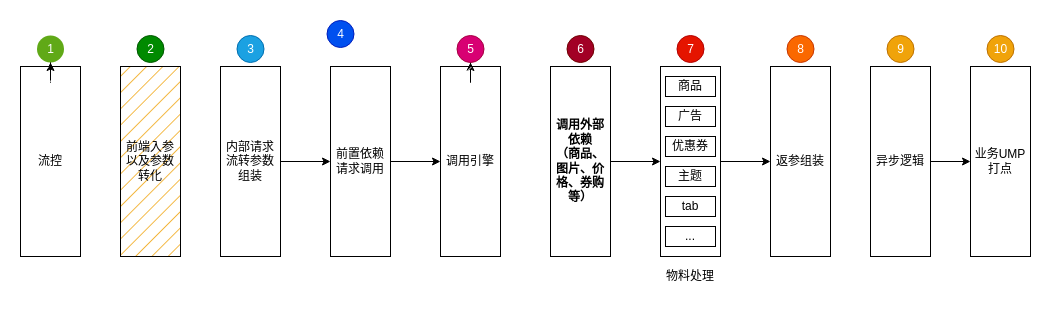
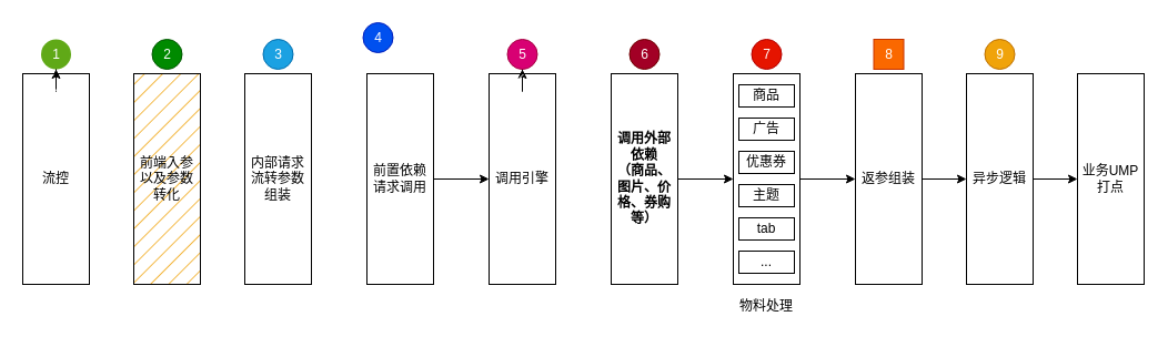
  <mxCell id="0" />
  <mxCell id="1" parent="0" />
  <mxCell id="2" value="" style="edgeStyle=orthogonalEdgeStyle;rounded=0;orthogonalLoop=1;jettySize=auto;html=1;" edge="1" parent="1" source="3" target="27"><mxGeometry relative="1" as="geometry" /></mxCell>
  <mxCell id="3" value="流控" style="rounded=0;whiteSpace=wrap;html=1;fillStyle=hatch;" vertex="1" parent="1"><mxGeometry x="20" y="66" width="60" height="190" as="geometry" /></mxCell>
  <mxCell id="4" value="前端入参以及参数转化" style="rounded=0;whiteSpace=wrap;html=1;fillStyle=hatch;fillColor=#f0a30a;" vertex="1" parent="1"><mxGeometry x="120" y="66" width="60" height="190" as="geometry" /></mxCell>
- <mxCell id="5" value="" style="edgeStyle=orthogonalEdgeStyle;rounded=0;orthogonalLoop=1;jettySize=auto;html=1;" edge="1" parent="1" source="6" target="8"><mxGeometry relative="1" as="geometry" /></mxCell>
  <mxCell id="6" value="内部请求流转参数&lt;br&gt;组装" style="rounded=0;whiteSpace=wrap;html=1;fillStyle=hatch;" vertex="1" parent="1"><mxGeometry x="220" y="66" width="60" height="190" as="geometry" /></mxCell>
  <mxCell id="7" value="" style="edgeStyle=orthogonalEdgeStyle;rounded=0;orthogonalLoop=1;jettySize=auto;html=1;" edge="1" parent="1" source="8" target="10"><mxGeometry relative="1" as="geometry" /></mxCell>
  <mxCell id="8" value="前置依赖请求调用" style="rounded=0;whiteSpace=wrap;html=1;fillStyle=hatch;" vertex="1" parent="1"><mxGeometry x="330" y="66" width="60" height="190" as="geometry" /></mxCell>
  <mxCell id="9" value="" style="edgeStyle=orthogonalEdgeStyle;rounded=0;orthogonalLoop=1;jettySize=auto;html=1;" edge="1" parent="1" source="10" target="31"><mxGeometry relative="1" as="geometry" /></mxCell>
  <mxCell id="10" value="调用引擎" style="rounded=0;whiteSpace=wrap;html=1;fillStyle=hatch;" vertex="1" parent="1"><mxGeometry x="440" y="66" width="60" height="190" as="geometry" /></mxCell>
  <mxCell id="11" value="" style="edgeStyle=orthogonalEdgeStyle;rounded=0;orthogonalLoop=1;jettySize=auto;html=1;" edge="1" parent="1" source="12" target="14"><mxGeometry relative="1" as="geometry" /></mxCell>
  <mxCell id="12" value="调用外部依赖&lt;br&gt;（商品、图片、价格、券购等）" style="rounded=0;whiteSpace=wrap;html=1;fontStyle=1;fillStyle=hatch;" vertex="1" parent="1"><mxGeometry x="550" y="66" width="60" height="190" as="geometry" /></mxCell>
  <mxCell id="13" value="" style="edgeStyle=orthogonalEdgeStyle;rounded=0;orthogonalLoop=1;jettySize=auto;html=1;" edge="1" parent="1" source="14" target="16"><mxGeometry relative="1" as="geometry" /></mxCell>
  <mxCell id="14" value="" style="rounded=0;whiteSpace=wrap;html=1;fillStyle=hatch;" vertex="1" parent="1"><mxGeometry x="660" y="66" width="60" height="190" as="geometry" /></mxCell>
+ <mxCell id="15" value="" style="edgeStyle=orthogonalEdgeStyle;rounded=0;orthogonalLoop=1;jettySize=auto;html=1;" edge="1" parent="1" source="16" target="24"><mxGeometry relative="1" as="geometry" /></mxCell>
  <mxCell id="16" value="返参组装" style="rounded=0;whiteSpace=wrap;html=1;fillStyle=hatch;" vertex="1" parent="1"><mxGeometry x="770" y="66" width="60" height="190" as="geometry" /></mxCell>
  <mxCell id="17" value="商品" style="rounded=0;whiteSpace=wrap;html=1;" vertex="1" parent="1"><mxGeometry x="665" y="76" width="50" height="20" as="geometry" /></mxCell>
  <mxCell id="18" value="广告" style="rounded=0;whiteSpace=wrap;html=1;" vertex="1" parent="1"><mxGeometry x="665" y="106" width="50" height="20" as="geometry" /></mxCell>
  <mxCell id="19" value="优惠券" style="rounded=0;whiteSpace=wrap;html=1;" vertex="1" parent="1"><mxGeometry x="665" y="136" width="50" height="20" as="geometry" /></mxCell>
  <mxCell id="20" value="主题" style="rounded=0;whiteSpace=wrap;html=1;" vertex="1" parent="1"><mxGeometry x="665" y="166" width="50" height="20" as="geometry" /></mxCell>
  <mxCell id="21" value="tab" style="rounded=0;whiteSpace=wrap;html=1;" vertex="1" parent="1"><mxGeometry x="665" y="196" width="50" height="20" as="geometry" /></mxCell>
  <mxCell id="22" value="..." style="rounded=0;whiteSpace=wrap;html=1;" vertex="1" parent="1"><mxGeometry x="665" y="226" width="50" height="20" as="geometry" /></mxCell>
  <mxCell id="23" value="" style="edgeStyle=orthogonalEdgeStyle;rounded=0;orthogonalLoop=1;jettySize=auto;html=1;" edge="1" parent="1" source="24" target="25"><mxGeometry relative="1" as="geometry" /></mxCell>
  <mxCell id="24" value="异步逻辑" style="rounded=0;whiteSpace=wrap;html=1;fillStyle=hatch;" vertex="1" parent="1"><mxGeometry x="870" y="66" width="60" height="190" as="geometry" /></mxCell>
  <mxCell id="25" value="业务UMP打点" style="rounded=0;whiteSpace=wrap;html=1;fillStyle=hatch;" vertex="1" parent="1"><mxGeometry x="970" y="66" width="60" height="190" as="geometry" /></mxCell>
  <mxCell id="26" value="物料处理" style="text;html=1;strokeColor=none;fillColor=none;align=center;verticalAlign=middle;whiteSpace=wrap;rounded=0;dashed=1;" vertex="1" parent="1"><mxGeometry x="660" y="261" width="60" height="30" as="geometry" /></mxCell>
  <mxCell id="27" value="1" style="ellipse;whiteSpace=wrap;html=1;aspect=fixed;fillColor=#60a917;fontColor=#ffffff;strokeColor=none;" vertex="1" parent="1"><mxGeometry x="36.5" y="35" width="27" height="27" as="geometry" /></mxCell>
  <mxCell id="28" value="2" style="ellipse;whiteSpace=wrap;html=1;aspect=fixed;fillColor=#008a00;fontColor=#ffffff;strokeColor=#005700;" vertex="1" parent="1"><mxGeometry x="136.5" y="35" width="27" height="27" as="geometry" /></mxCell>
  <mxCell id="29" value="3" style="ellipse;whiteSpace=wrap;html=1;aspect=fixed;fillColor=#1ba1e2;fontColor=#ffffff;strokeColor=#006EAF;" vertex="1" parent="1"><mxGeometry x="236.5" y="35" width="27" height="27" as="geometry" /></mxCell>
  <mxCell id="30" value="4" style="ellipse;whiteSpace=wrap;html=1;aspect=fixed;fillColor=#0050ef;fontColor=#ffffff;strokeColor=#001DBC;" vertex="1" parent="1"><mxGeometry x="326.5" y="20" width="27" height="27" as="geometry" /></mxCell>
  <mxCell id="31" value="5" style="ellipse;whiteSpace=wrap;html=1;aspect=fixed;fillColor=#d80073;fontColor=#ffffff;strokeColor=#A50040;" vertex="1" parent="1"><mxGeometry x="456.5" y="35" width="27" height="27" as="geometry" /></mxCell>
  <mxCell id="32" value="6" style="ellipse;whiteSpace=wrap;html=1;aspect=fixed;fillColor=#a20025;fontColor=#ffffff;strokeColor=#6F0000;" vertex="1" parent="1"><mxGeometry x="566.5" y="35" width="27" height="27" as="geometry" /></mxCell>
  <mxCell id="33" value="7" style="ellipse;whiteSpace=wrap;html=1;aspect=fixed;fillColor=#e51400;fontColor=#ffffff;strokeColor=#B20000;" vertex="1" parent="1"><mxGeometry x="676.5" y="35" width="27" height="27" as="geometry" /></mxCell>
- <mxCell id="34" value="8" style="ellipse;whiteSpace=wrap;html=1;aspect=fixed;fillColor=#fa6800;fontColor=#FFFFFF;strokeColor=#C73500;" vertex="1" parent="1"><mxGeometry x="786.5" y="35" width="27" height="27" as="geometry" /></mxCell>
+ <mxCell id="34" value="8" style="whiteSpace=wrap;html=1;aspect=fixed;fillColor=#fa6800;fontColor=#FFFFFF;strokeColor=#C73500;rounded=0;" vertex="1" parent="1"><mxGeometry x="786.5" y="35" width="27" height="27" as="geometry" /></mxCell>
  <mxCell id="35" value="9" style="ellipse;whiteSpace=wrap;html=1;aspect=fixed;fillColor=#f0a30a;fontColor=#FFFFFF;strokeColor=#BD7000;" vertex="1" parent="1"><mxGeometry x="886.5" y="35" width="27" height="27" as="geometry" /></mxCell>
- <mxCell id="36" value="10" style="ellipse;whiteSpace=wrap;html=1;aspect=fixed;fillColor=#f0a30a;fontColor=#FFFFFF;strokeColor=#BD7000;" vertex="1" parent="1"><mxGeometry x="986.5" y="35" width="27" height="27" as="geometry" /></mxCell>
